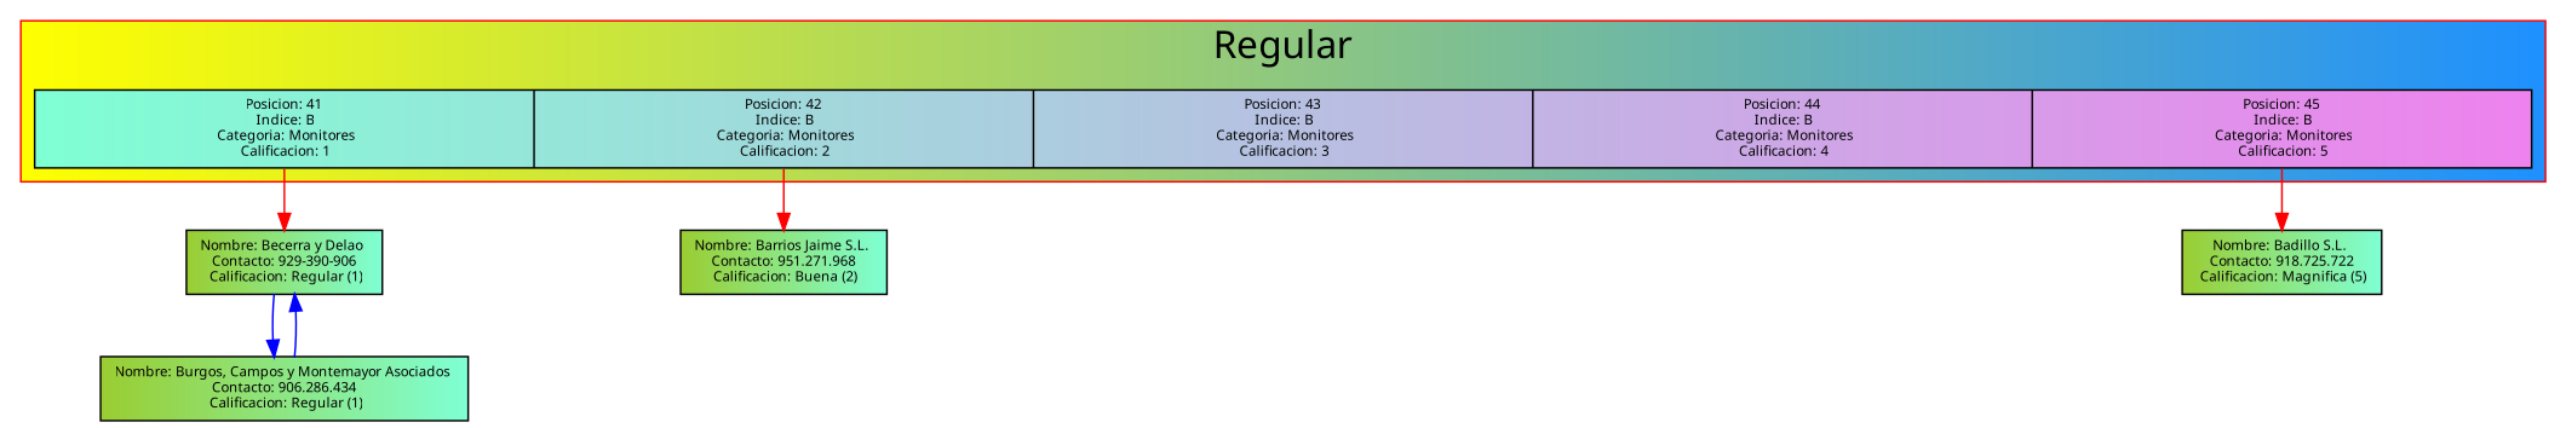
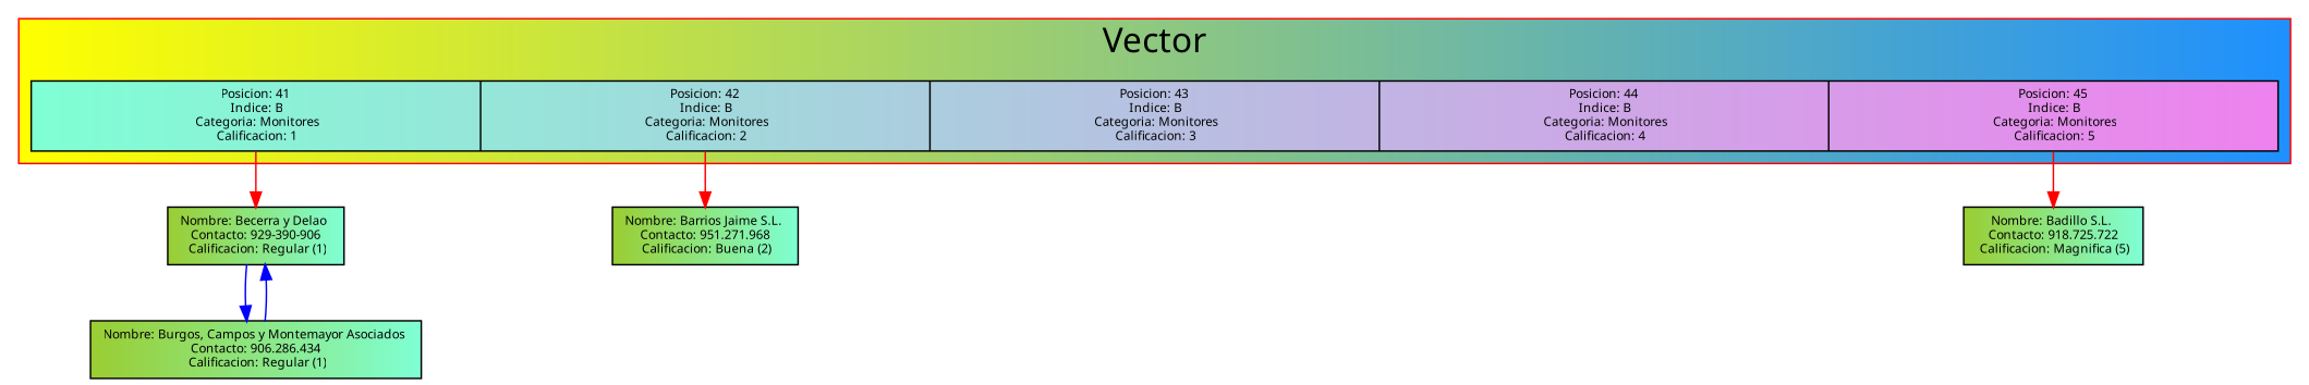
  digraph {
    color=red
    fontname=Verdana
    fontsize=22
    node [fillcolor="yellowgreen:aquamarine" fontname=Verdana fontsize=8 shape=record style=filled]
    edge [color=red]
    n1 [fillcolor="aquamarine:violet" label="<40>Posicion: 41\n Indice: B\n Categoria: Monitores\n Calificacion: 1|<41>Posicion: 42\n Indice: B\n Categoria: Monitores\n Calificacion: 2|<42>Posicion: 43\n Indice: B\n Categoria: Monitores\n Calificacion: 3|<43>Posicion: 44\n Indice: B\n Categoria: Monitores\n Calificacion: 4|<44>Posicion: 45\n Indice: B\n Categoria: Monitores\n Calificacion: 5" width=20]
    n2 [label="Nombre: Becerra y Delao \n Contacto: 929-390-906 \n Calificacion: Regular (1)"]
    n3 [label="Nombre: Barrios Jaime S.L. \n Contacto: 951.271.968 \n Calificacion: Buena (2)"]
    n4 [label="Nombre: Badillo S.L. \n Contacto: 918.725.722 \n Calificacion: Magnifica (5)"]
    n5 [label="Nombre: Burgos, Campos y Montemayor Asociados \n Contacto: 906.286.434 \n Calificacion: Regular (1)"]
    subgraph cluster_1 {
      bgcolor="yellow:dodgerblue"
-     label=Regular
+     label=Vector
      n1
    }
    n1 -> n2 [tailport=40]
    n1 -> n3 [tailport=41]
    n1 -> n4 [tailport=44]
    n2 -> n5 [color=blue]
    n5 -> n2 [color=blue]
  }
